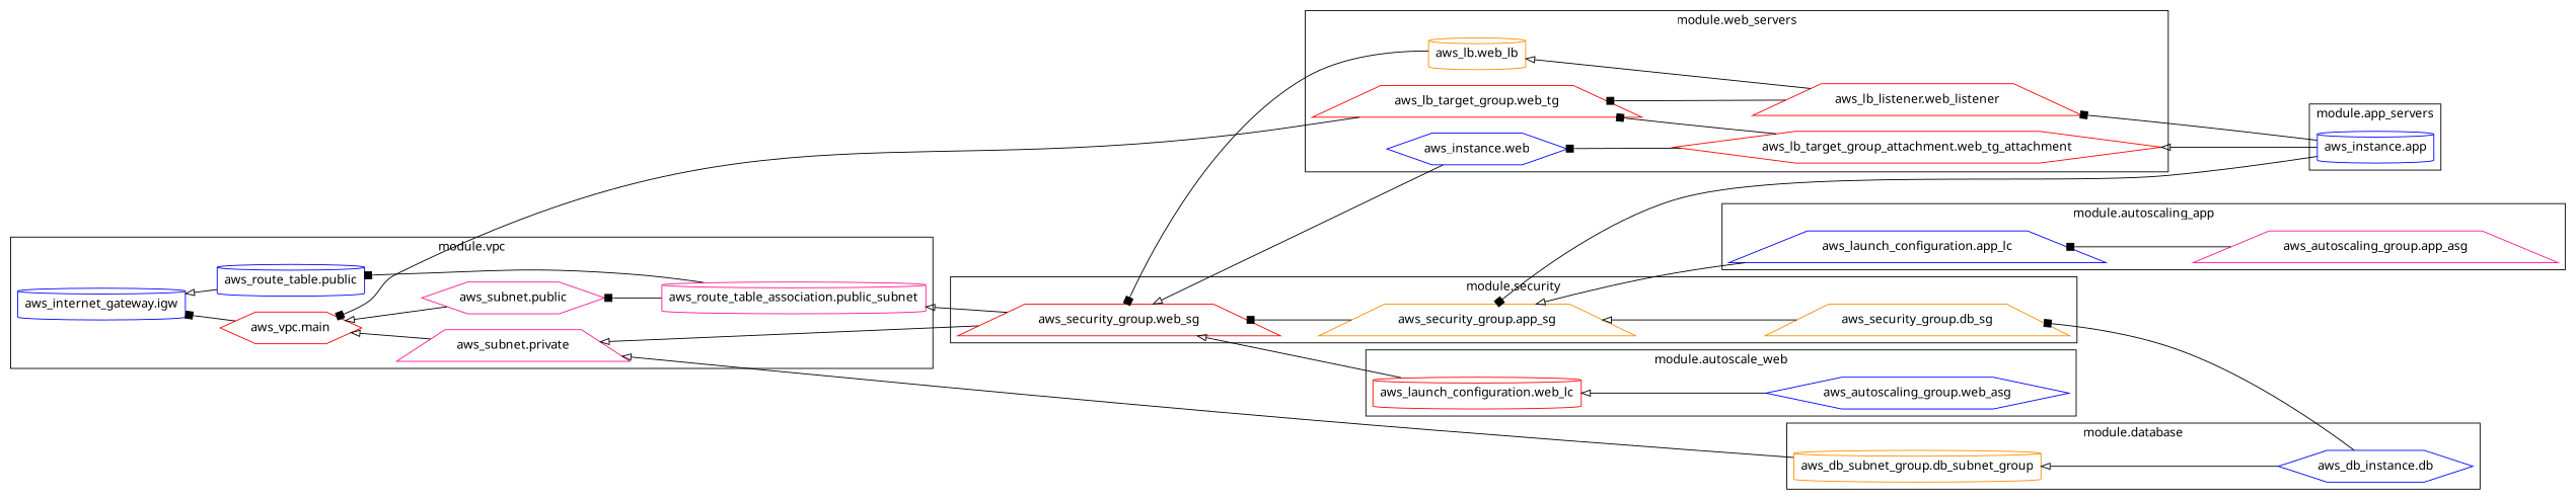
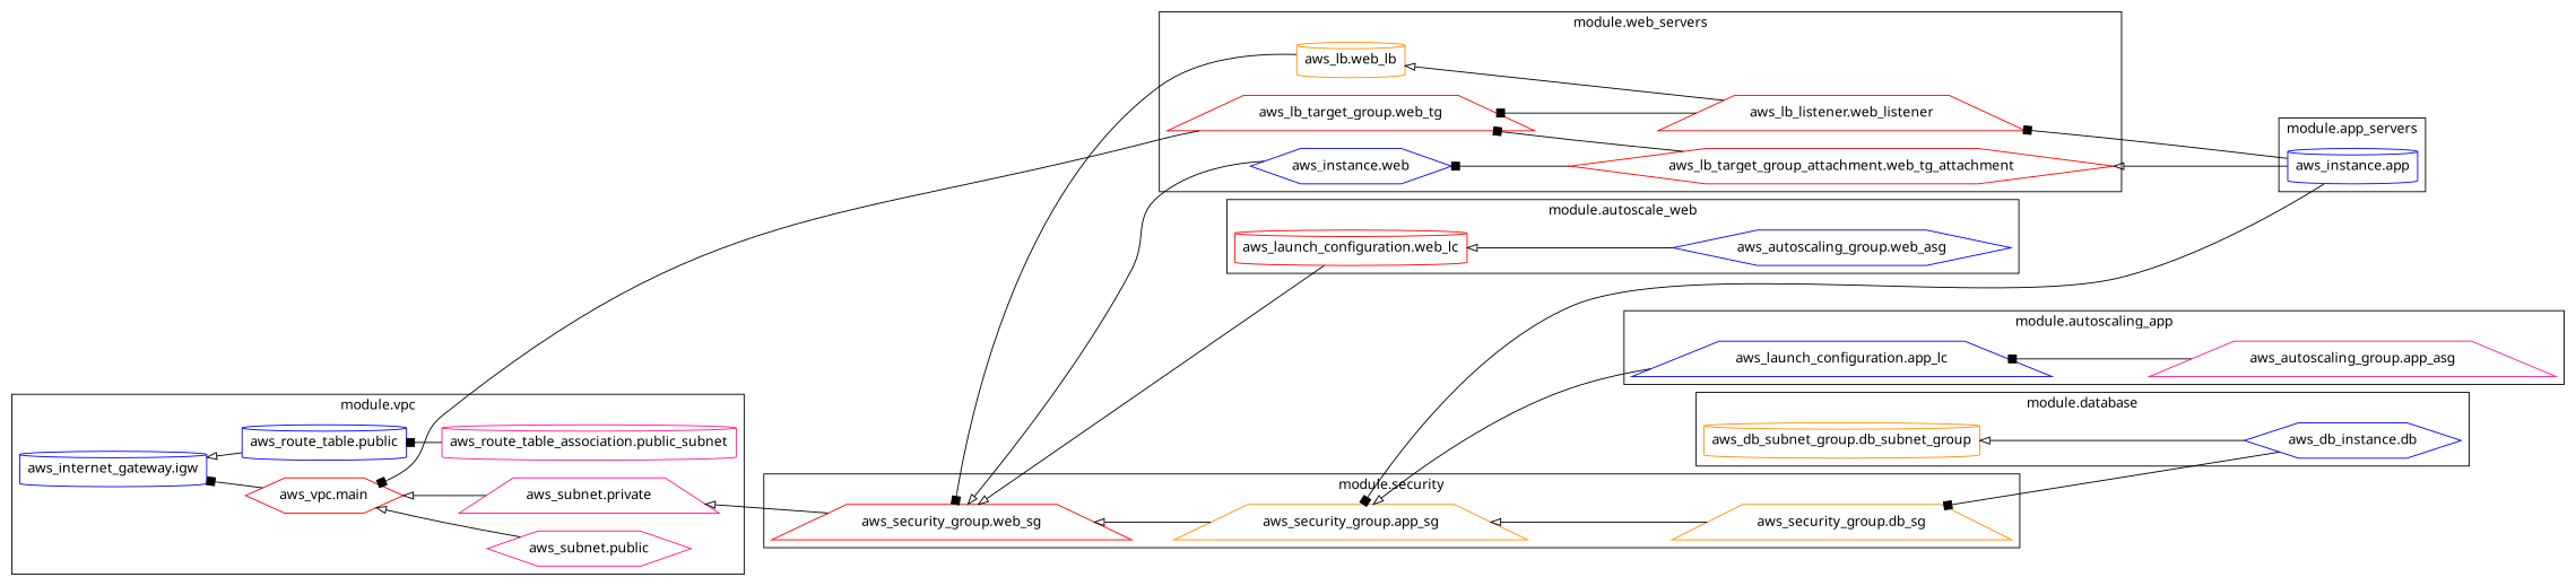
  digraph {
    rankdir=RL
    node [color=blue fontname="sans-serif" shape=trapezium]
    edge [arrowhead=onormal]
    n1 [label="aws_autoscaling_group.web_asg" shape=hexagon]
    n2 [color=red label="aws_launch_configuration.web_lc" shape=cylinder]
    n3 [label="aws_instance.app" shape=cylinder]
    n4 [color=deeppink label="aws_autoscaling_group.app_asg"]
    n5 [label="aws_launch_configuration.app_lc"]
    n6 [label="aws_db_instance.db" shape=hexagon]
    n7 [color=darkorange label="aws_db_subnet_group.db_subnet_group" shape=cylinder]
    n8 [color=darkorange label="aws_security_group.app_sg"]
    n9 [color=darkorange label="aws_security_group.db_sg"]
    n10 [color=red label="aws_security_group.web_sg"]
    n11 [label="aws_internet_gateway.igw" shape=cylinder]
    n12 [label="aws_route_table.public" shape=cylinder]
    n13 [color=deeppink label="aws_route_table_association.public_subnet" shape=cylinder]
    n14 [color=deeppink label="aws_subnet.private"]
    n15 [color=deeppink label="aws_subnet.public" shape=hexagon]
    n16 [color=red label="aws_vpc.main" shape=hexagon]
    n17 [label="aws_instance.web" shape=hexagon]
    n18 [color=darkorange label="aws_lb.web_lb" shape=cylinder]
    n19 [color=red label="aws_lb_listener.web_listener"]
    n20 [color=red label="aws_lb_target_group.web_tg"]
    n21 [color=red label="aws_lb_target_group_attachment.web_tg_attachment" shape=hexagon]
    subgraph cluster_1 {
      fontname="sans-serif"
      label="module.autoscale_web"
      n1
      n2
    }
    subgraph cluster_2 {
      fontname="sans-serif"
      label="module.app_servers"
      n3
    }
    subgraph cluster_3 {
      fontname="sans-serif"
      label="module.autoscaling_app"
      n4
      n5
    }
    subgraph cluster_4 {
      fontname="sans-serif"
      label="module.database"
      n6
      n7
    }
    subgraph cluster_5 {
      fontname="sans-serif"
      label="module.security"
      n8
      n9
      n10
    }
    subgraph cluster_6 {
      fontname="sans-serif"
      label="module.vpc"
      n11
      n12
      n13
      n14
      n15
      n16
    }
    subgraph cluster_7 {
      fontname="sans-serif"
      label="module.web_servers"
      n17
      n18
      n19
      n20
      n21
    }
    n1 -> n2
    n2 -> n10
    n3 -> n8 [arrowhead=box]
    n3 -> n19 [arrowhead=box]
    n3 -> n21
    n4 -> n5 [arrowhead=box]
    n5 -> n8
    n6 -> n7
    n6 -> n9 [arrowhead=box]
-   n7 -> n14
-   n8 -> n10 [arrowhead=box]
+   n8 -> n10
    n9 -> n8
-   n10 -> n13
    n10 -> n14
    n12 -> n11
    n13 -> n12 [arrowhead=box]
-   n13 -> n15 [arrowhead=box]
    n14 -> n16
    n15 -> n16
    n16 -> n11 [arrowhead=box]
    n17 -> n10
    n18 -> n10 [arrowhead=box]
    n19 -> n18
    n19 -> n20 [arrowhead=box]
    n20 -> n16 [arrowhead=box]
    n21 -> n17 [arrowhead=box]
    n21 -> n20 [arrowhead=box]
  }
